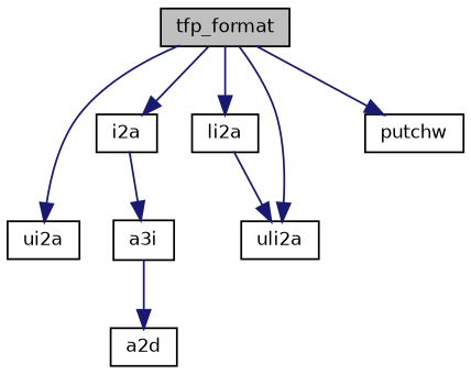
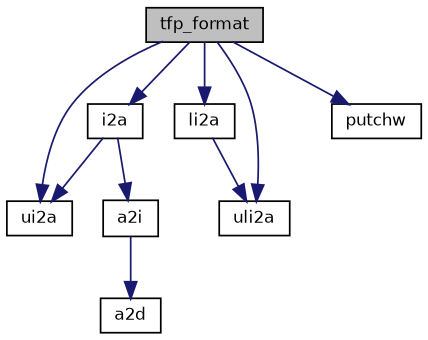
  digraph {
    rankdir=TB
    node [color=black fillcolor=white fontname=Helvetica fontsize=10 shape=record style=filled]
    edge [color=midnightblue fontname=Helvetica fontsize=10 labelfontname=Helvetica labelfontsize=10 style=solid]
    n1 [fillcolor=grey75 fontcolor=black height=0.2 label=tfp_format width=0.4]
    n2 [height=0.2 label=i2a width=0.4]
    n3 [height=0.2 label=ui2a width=0.4]
    n4 [height=0.2 label=li2a width=0.4]
    n5 [height=0.2 label=uli2a width=0.4]
    n6 [height=0.2 label=putchw width=0.4]
-   n7 [height=0.2 label=a3i width=0.4]
+   n7 [height=0.2 label=a2i width=0.4]
    n8 [height=0.2 label=a2d width=0.4]
    n1 -> n2
    n1 -> n3
    n1 -> n4
    n1 -> n5
    n1 -> n6
+   n2 -> n3
    n2 -> n7
    n4 -> n5
    n7 -> n8
  }
